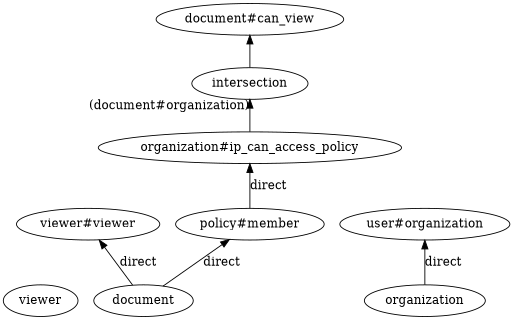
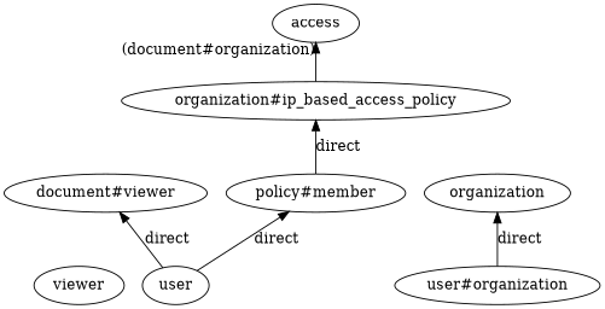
  digraph {
    rankdir=BT
    n1 [label=viewer]
-   n2 [label="document#can_view"]
-   n3 [label=intersection]
-   n4 [label="viewer#viewer"]
-   n5 [label="organization#ip_can_access_policy"]
+   n3 [label=access]
+   n4 [label="document#viewer"]
+   n5 [label="organization#ip_based_access_policy"]
    n6 [label="user#organization"]
    n7 [label=organization]
-   n8 [label=document]
+   n8 [label=user]
    n9 [label="policy#member"]
-   n3 -> n2
    n5 -> n3 [headlabel="(document#organization)"]
-   n7 -> n6 [label=direct]
+   n6 -> n7 [label=direct]
    n8 -> n4 [label=direct]
    n8 -> n9 [label=direct]
    n9 -> n5 [label=direct]
  }
